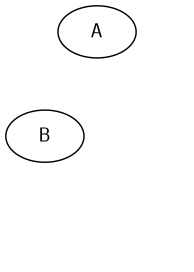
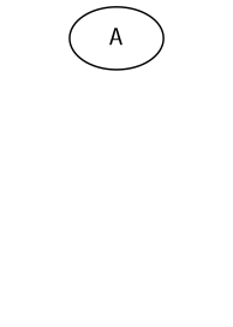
  digraph {
    fontname="IBM Plex Mono"
    node [fontname="IBM Plex Mono"]
    edge [style=invis fontname="IBM Plex Mono"]
    A
-   B
    C [style=invis]
    D [style=invis]
-   A -> B
    A -> C
    C -> D
  }
